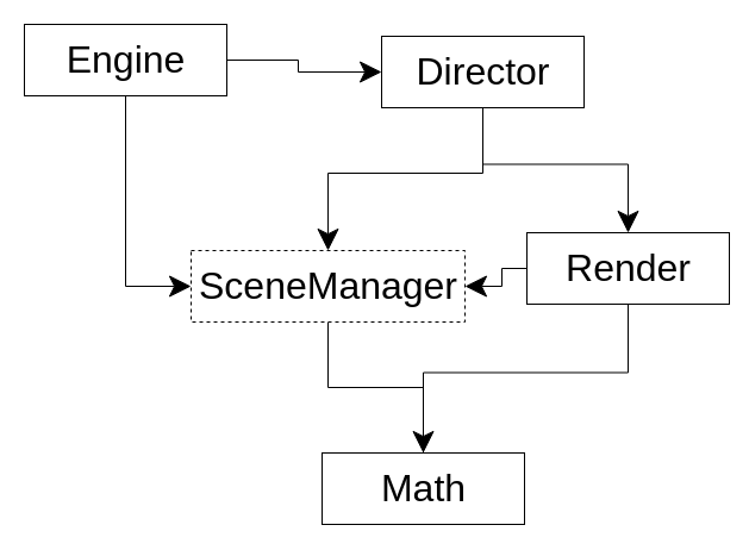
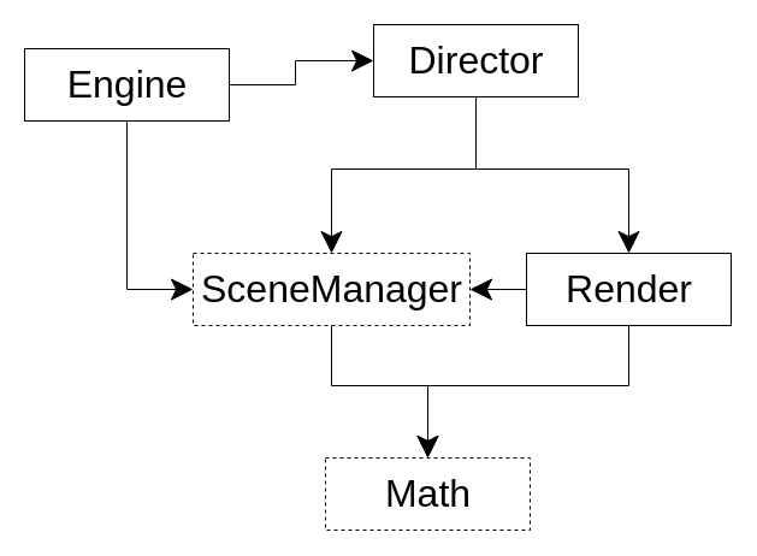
  <mxCell id="0" />
  <mxCell id="1" parent="0" />
  <mxCell id="2" value="" style="edgeStyle=orthogonalEdgeStyle;rounded=0;orthogonalLoop=1;jettySize=auto;html=1;endSize=16;startSize=16;" parent="1" source="4" target="7" edge="1"><mxGeometry relative="1" as="geometry" /></mxCell>
  <mxCell id="3" style="edgeStyle=orthogonalEdgeStyle;rounded=0;orthogonalLoop=1;jettySize=auto;html=1;entryX=0;entryY=0.5;entryDx=0;entryDy=0;endSize=16;startSize=16;" parent="1" source="4" target="10" edge="1"><mxGeometry relative="1" as="geometry" /></mxCell>
- <mxCell id="4" value="Engine" style="html=1;fontSize=32;" parent="1" vertex="1"><mxGeometry x="20" y="20" width="170" height="60" as="geometry" /></mxCell>
+ <mxCell id="4" value="Engine" style="html=1;fontSize=32;" parent="1" vertex="1"><mxGeometry x="20" y="40" width="170" height="60" as="geometry" /></mxCell>
  <mxCell id="5" style="edgeStyle=orthogonalEdgeStyle;rounded=0;orthogonalLoop=1;jettySize=auto;html=1;exitX=0.5;exitY=1;exitDx=0;exitDy=0;endSize=16;startSize=16;" parent="1" source="7" target="13" edge="1"><mxGeometry relative="1" as="geometry" /></mxCell>
  <mxCell id="6" style="edgeStyle=orthogonalEdgeStyle;rounded=0;orthogonalLoop=1;jettySize=auto;html=1;endSize=16;startSize=16;" parent="1" source="7" target="10" edge="1"><mxGeometry relative="1" as="geometry" /></mxCell>
- <mxCell id="7" value="Director" style="html=1;fontSize=32;" parent="1" vertex="1"><mxGeometry x="320" y="30" width="170" height="60" as="geometry" /></mxCell>
- <mxCell id="8" value="Math" style="html=1;fontSize=32;" parent="1" vertex="1"><mxGeometry x="270" y="380" width="170" height="60" as="geometry" /></mxCell>
- <mxCell id="9" style="edgeStyle=orthogonalEdgeStyle;rounded=0;orthogonalLoop=1;jettySize=auto;html=1;endSize=16;startSize=16;endArrow=none;" parent="1" source="10" target="8" edge="1"><mxGeometry relative="1" as="geometry" /></mxCell>
+ <mxCell id="7" value="Director" style="html=1;fontSize=32;" parent="1" vertex="1"><mxGeometry x="310" y="20" width="170" height="60" as="geometry" /></mxCell>
+ <mxCell id="8" value="Math" style="html=1;fontSize=32;dashed=1;" parent="1" vertex="1"><mxGeometry x="270" y="380" width="170" height="60" as="geometry" /></mxCell>
+ <mxCell id="9" style="edgeStyle=orthogonalEdgeStyle;rounded=0;orthogonalLoop=1;jettySize=auto;html=1;endSize=16;startSize=16;" parent="1" source="10" target="8" edge="1"><mxGeometry relative="1" as="geometry" /></mxCell>
  <mxCell id="10" value="SceneManager" style="html=1;fontSize=32;dashed=1;" parent="1" vertex="1"><mxGeometry x="160" y="210" width="230" height="60" as="geometry" /></mxCell>
  <mxCell id="11" style="edgeStyle=orthogonalEdgeStyle;rounded=0;orthogonalLoop=1;jettySize=auto;html=1;endSize=16;startSize=16;" parent="1" source="13" target="10" edge="1"><mxGeometry relative="1" as="geometry" /></mxCell>
  <mxCell id="12" style="edgeStyle=orthogonalEdgeStyle;rounded=0;orthogonalLoop=1;jettySize=auto;html=1;entryX=0.5;entryY=0;entryDx=0;entryDy=0;exitX=0.5;exitY=1;exitDx=0;exitDy=0;endSize=16;startSize=16;" parent="1" source="13" target="8" edge="1"><mxGeometry relative="1" as="geometry" /></mxCell>
- <mxCell id="13" value="Render" style="html=1;fontSize=32;" parent="1" vertex="1"><mxGeometry x="442" y="195" width="170" height="60" as="geometry" /></mxCell>
+ <mxCell id="13" value="Render" style="html=1;fontSize=32;" parent="1" vertex="1"><mxGeometry x="437" y="210" width="170" height="60" as="geometry" /></mxCell>
